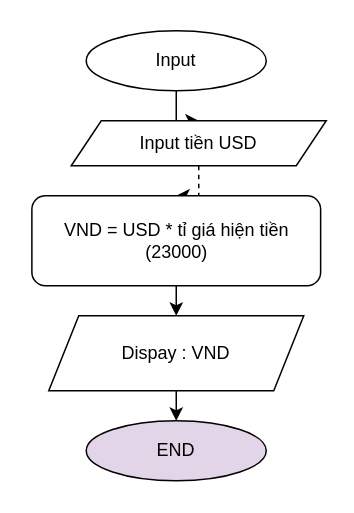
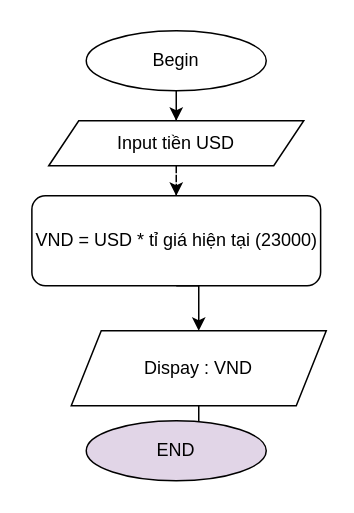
  <mxCell id="0" />
  <mxCell id="1" parent="0" />
  <mxCell id="2" style="edgeStyle=orthogonalEdgeStyle;rounded=0;orthogonalLoop=1;jettySize=auto;html=1;entryX=0.5;entryY=0;entryDx=0;entryDy=0;" edge="1" parent="1" source="3" target="5"><mxGeometry relative="1" as="geometry" /></mxCell>
- <mxCell id="3" value="Input" style="ellipse;whiteSpace=wrap;html=1;" vertex="1" parent="1"><mxGeometry x="57" y="20" width="120" height="40" as="geometry" /></mxCell>
+ <mxCell id="3" value="Begin" style="ellipse;whiteSpace=wrap;html=1;" vertex="1" parent="1"><mxGeometry x="57" y="20" width="120" height="40" as="geometry" /></mxCell>
  <mxCell id="4" style="edgeStyle=orthogonalEdgeStyle;rounded=0;orthogonalLoop=1;jettySize=auto;html=1;entryX=0.5;entryY=0;entryDx=0;entryDy=0;dashed=1;" edge="1" parent="1" source="5" target="7"><mxGeometry relative="1" as="geometry" /></mxCell>
- <mxCell id="5" value="Input tiền USD" style="shape=parallelogram;perimeter=parallelogramPerimeter;whiteSpace=wrap;html=1;fixedSize=1;" vertex="1" parent="1"><mxGeometry x="47" y="80" width="170" height="30" as="geometry" /></mxCell>
+ <mxCell id="5" value="Input tiền USD" style="shape=parallelogram;perimeter=parallelogramPerimeter;whiteSpace=wrap;html=1;fixedSize=1;" vertex="1" parent="1"><mxGeometry x="32" y="80" width="170" height="30" as="geometry" /></mxCell>
  <mxCell id="6" style="edgeStyle=orthogonalEdgeStyle;rounded=0;orthogonalLoop=1;jettySize=auto;html=1;exitX=0.5;exitY=1;exitDx=0;exitDy=0;entryX=0.5;entryY=0;entryDx=0;entryDy=0;" edge="1" parent="1" source="7" target="9"><mxGeometry relative="1" as="geometry" /></mxCell>
- <mxCell id="7" value="VND = USD * tỉ giá hiện tiền (23000)" style="rounded=1;whiteSpace=wrap;html=1;" vertex="1" parent="1"><mxGeometry x="20.75" y="130" width="192.5" height="60" as="geometry" /></mxCell>
+ <mxCell id="7" value="VND = USD * tỉ giá hiện tại (23000)" style="rounded=1;whiteSpace=wrap;html=1;" vertex="1" parent="1"><mxGeometry x="20.75" y="130" width="192.5" height="60" as="geometry" /></mxCell>
  <mxCell id="8" value="" style="edgeStyle=orthogonalEdgeStyle;rounded=0;orthogonalLoop=1;jettySize=auto;html=1;" edge="1" parent="1" source="9"><mxGeometry relative="1" as="geometry"><mxPoint x="117" y="280" as="targetPoint" /></mxGeometry></mxCell>
- <mxCell id="9" value="Dispay : VND" style="shape=parallelogram;perimeter=parallelogramPerimeter;whiteSpace=wrap;html=1;fixedSize=1;" vertex="1" parent="1"><mxGeometry x="32" y="210" width="170" height="50" as="geometry" /></mxCell>
+ <mxCell id="9" value="Dispay : VND" style="shape=parallelogram;perimeter=parallelogramPerimeter;whiteSpace=wrap;html=1;fixedSize=1;" vertex="1" parent="1"><mxGeometry x="47" y="220" width="170" height="50" as="geometry" /></mxCell>
  <mxCell id="10" value="END" style="ellipse;whiteSpace=wrap;html=1;fillColor=#e1d5e7;" vertex="1" parent="1"><mxGeometry x="57" y="280" width="120" height="40" as="geometry" /></mxCell>
